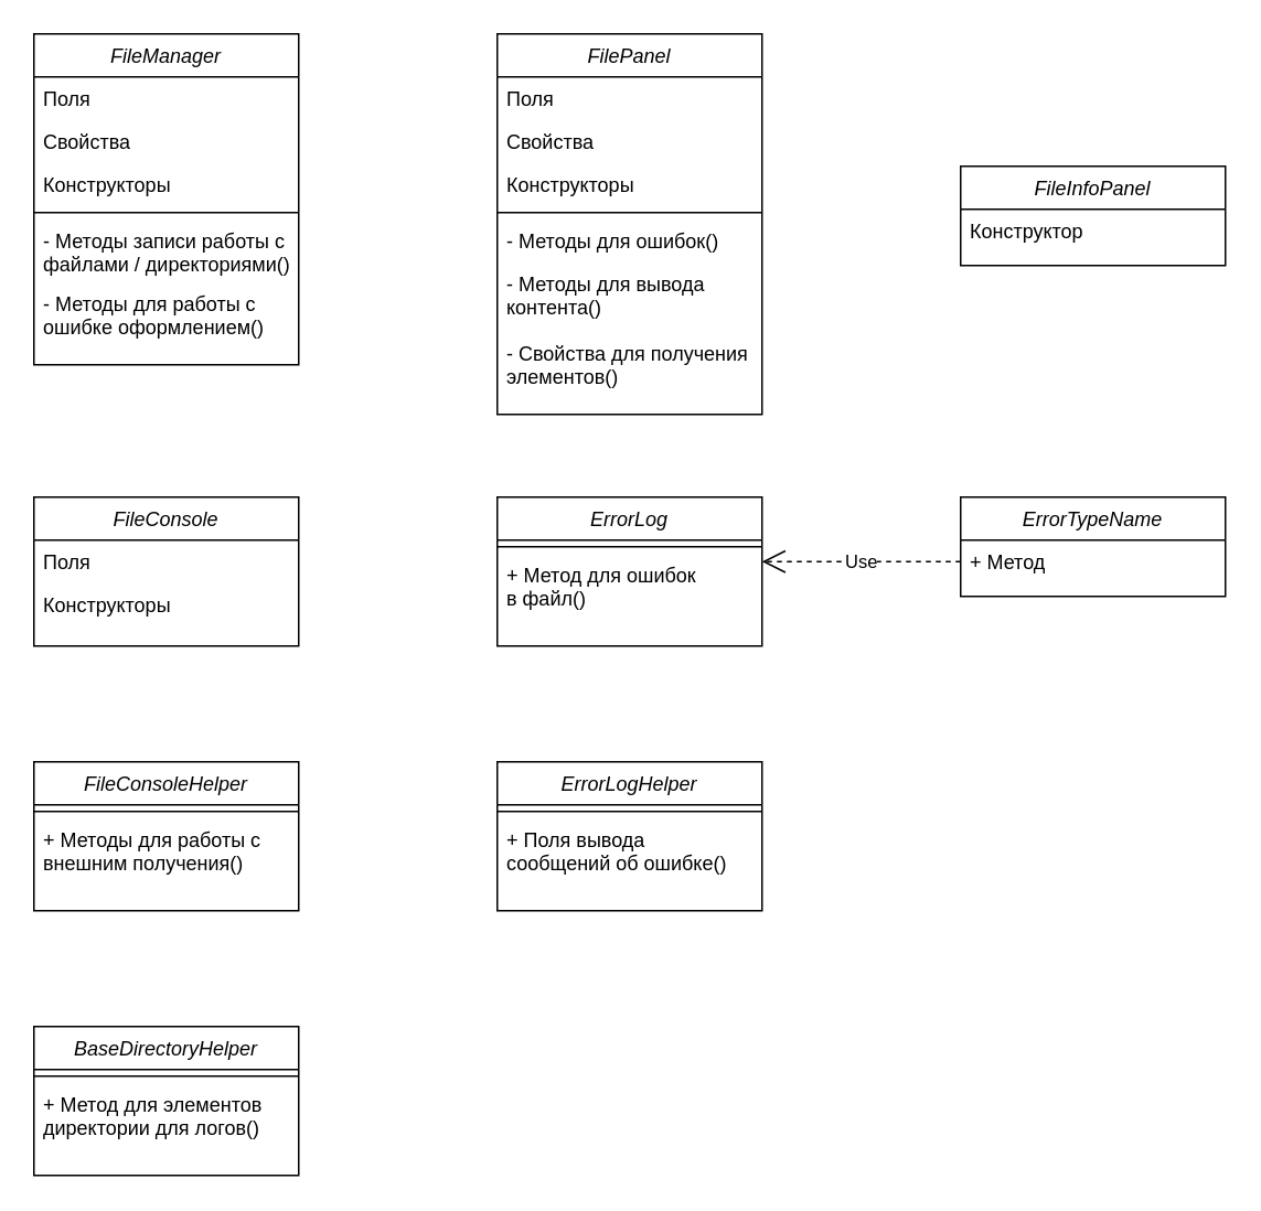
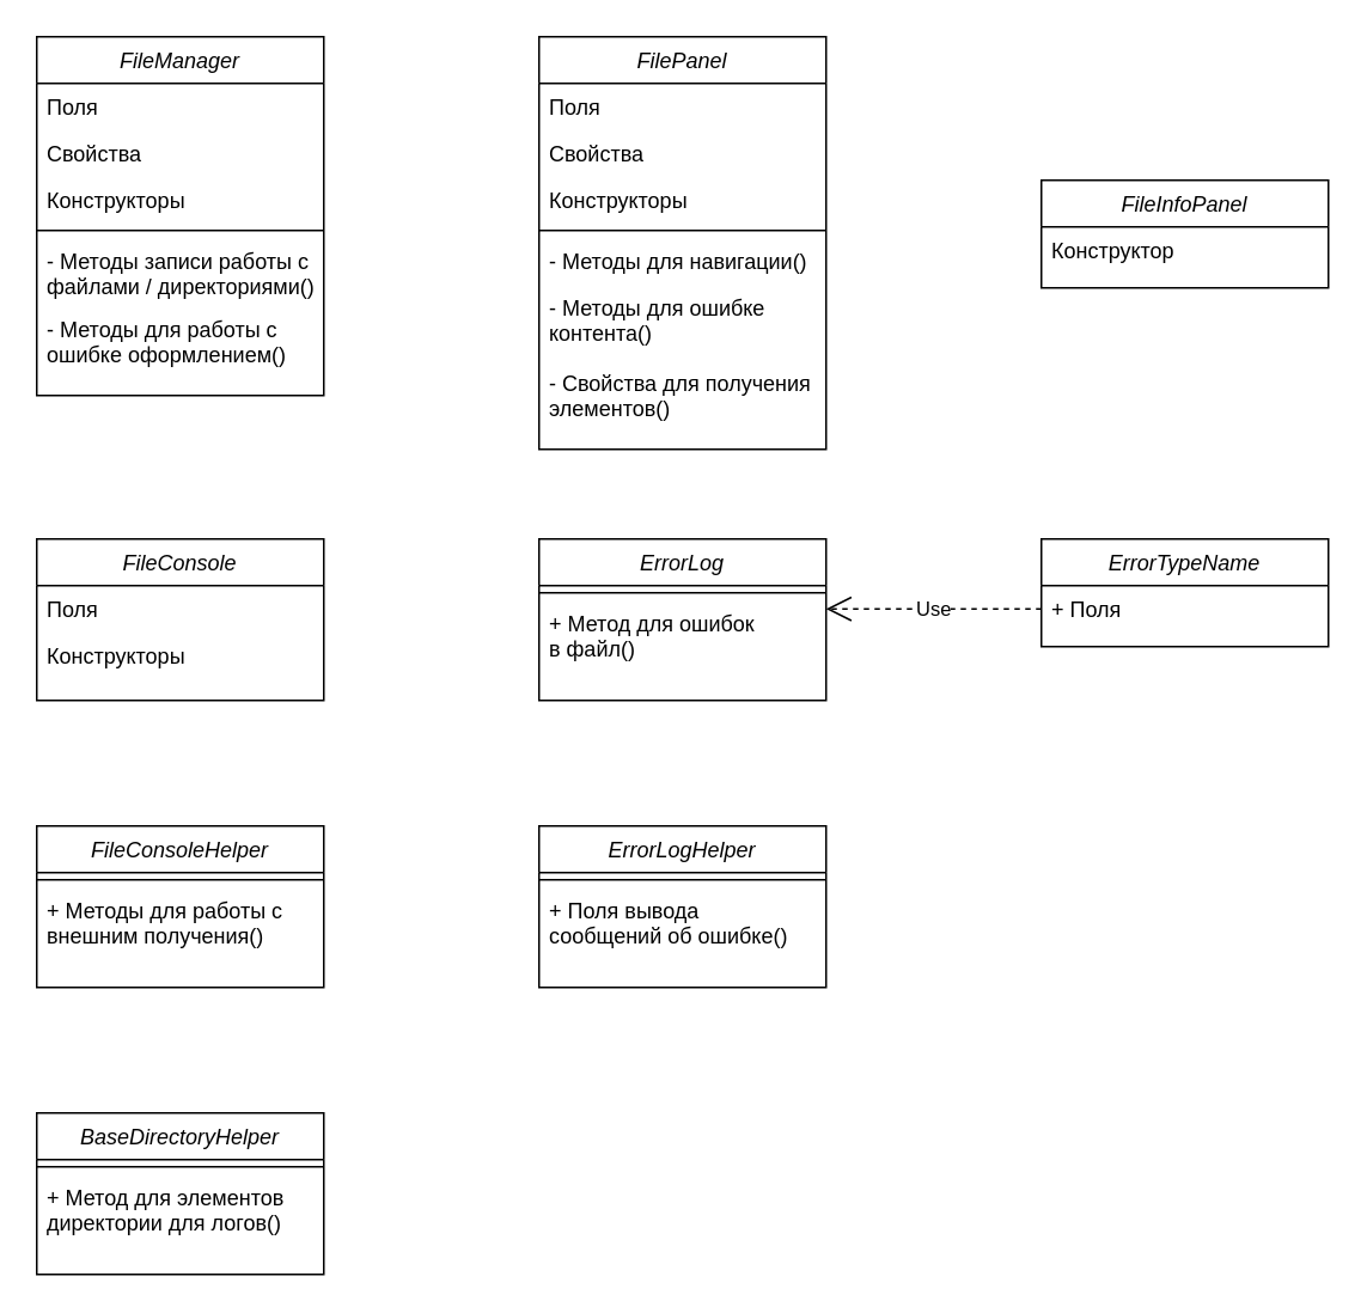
  <mxCell id="0" />
  <mxCell id="1" parent="0" />
  <mxCell id="2" value="FileManager" style="swimlane;fontStyle=2;align=center;verticalAlign=top;childLayout=stackLayout;horizontal=1;startSize=26;horizontalStack=0;resizeParent=1;resizeLast=0;collapsible=1;marginBottom=0;rounded=0;shadow=0;strokeWidth=1;" parent="1" vertex="1"><mxGeometry x="20" y="20" width="160" height="200" as="geometry"><mxRectangle x="230" y="140" width="160" height="26" as="alternateBounds" /></mxGeometry></mxCell>
  <mxCell id="3" value="Поля" style="text;align=left;verticalAlign=top;spacingLeft=4;spacingRight=4;overflow=hidden;rotatable=0;points=[[0,0.5],[1,0.5]];portConstraint=eastwest;" parent="2" vertex="1"><mxGeometry y="26" width="160" height="26" as="geometry" /></mxCell>
  <mxCell id="4" value="Свойства" style="text;align=left;verticalAlign=top;spacingLeft=4;spacingRight=4;overflow=hidden;rotatable=0;points=[[0,0.5],[1,0.5]];portConstraint=eastwest;rounded=0;shadow=0;html=0;" parent="2" vertex="1"><mxGeometry y="52" width="160" height="26" as="geometry" /></mxCell>
  <mxCell id="5" value="Конструкторы" style="text;align=left;verticalAlign=top;spacingLeft=4;spacingRight=4;overflow=hidden;rotatable=0;points=[[0,0.5],[1,0.5]];portConstraint=eastwest;rounded=0;shadow=0;html=0;" parent="2" vertex="1"><mxGeometry y="78" width="160" height="26" as="geometry" /></mxCell>
  <mxCell id="6" value="" style="line;html=1;strokeWidth=1;align=left;verticalAlign=middle;spacingTop=-1;spacingLeft=3;spacingRight=3;rotatable=0;labelPosition=right;points=[];portConstraint=eastwest;" parent="2" vertex="1"><mxGeometry y="104" width="160" height="8" as="geometry" /></mxCell>
  <mxCell id="7" value="- Методы записи работы с&#10;файлами / директориями()" style="text;align=left;verticalAlign=top;spacingLeft=4;spacingRight=4;overflow=hidden;rotatable=0;points=[[0,0.5],[1,0.5]];portConstraint=eastwest;" parent="2" vertex="1"><mxGeometry y="112" width="160" height="38" as="geometry" /></mxCell>
  <mxCell id="8" value="- Методы для работы с&#10;ошибке оформлением()" style="text;align=left;verticalAlign=top;spacingLeft=4;spacingRight=4;overflow=hidden;rotatable=0;points=[[0,0.5],[1,0.5]];portConstraint=eastwest;" vertex="1" parent="2"><mxGeometry y="150" width="160" height="38" as="geometry" /></mxCell>
  <mxCell id="9" value="FilePanel" style="swimlane;fontStyle=2;align=center;verticalAlign=top;childLayout=stackLayout;horizontal=1;startSize=26;horizontalStack=0;resizeParent=1;resizeLast=0;collapsible=1;marginBottom=0;rounded=0;shadow=0;strokeWidth=1;" vertex="1" parent="1"><mxGeometry x="300" y="20" width="160" height="230" as="geometry"><mxRectangle x="230" y="140" width="160" height="26" as="alternateBounds" /></mxGeometry></mxCell>
  <mxCell id="10" value="Поля" style="text;align=left;verticalAlign=top;spacingLeft=4;spacingRight=4;overflow=hidden;rotatable=0;points=[[0,0.5],[1,0.5]];portConstraint=eastwest;" vertex="1" parent="9"><mxGeometry y="26" width="160" height="26" as="geometry" /></mxCell>
  <mxCell id="11" value="Свойства" style="text;align=left;verticalAlign=top;spacingLeft=4;spacingRight=4;overflow=hidden;rotatable=0;points=[[0,0.5],[1,0.5]];portConstraint=eastwest;rounded=0;shadow=0;html=0;" vertex="1" parent="9"><mxGeometry y="52" width="160" height="26" as="geometry" /></mxCell>
  <mxCell id="12" value="Конструкторы" style="text;align=left;verticalAlign=top;spacingLeft=4;spacingRight=4;overflow=hidden;rotatable=0;points=[[0,0.5],[1,0.5]];portConstraint=eastwest;rounded=0;shadow=0;html=0;" vertex="1" parent="9"><mxGeometry y="78" width="160" height="26" as="geometry" /></mxCell>
  <mxCell id="13" value="" style="line;html=1;strokeWidth=1;align=left;verticalAlign=middle;spacingTop=-1;spacingLeft=3;spacingRight=3;rotatable=0;labelPosition=right;points=[];portConstraint=eastwest;" vertex="1" parent="9"><mxGeometry y="104" width="160" height="8" as="geometry" /></mxCell>
- <mxCell id="14" value="- Методы для ошибок()" style="text;align=left;verticalAlign=top;spacingLeft=4;spacingRight=4;overflow=hidden;rotatable=0;points=[[0,0.5],[1,0.5]];portConstraint=eastwest;" vertex="1" parent="9"><mxGeometry y="112" width="160" height="26" as="geometry" /></mxCell>
- <mxCell id="15" value="- Методы для вывода&#10;контента()" style="text;align=left;verticalAlign=top;spacingLeft=4;spacingRight=4;overflow=hidden;rotatable=0;points=[[0,0.5],[1,0.5]];portConstraint=eastwest;" vertex="1" parent="9"><mxGeometry y="138" width="160" height="42" as="geometry" /></mxCell>
+ <mxCell id="14" value="- Методы для навигации()" style="text;align=left;verticalAlign=top;spacingLeft=4;spacingRight=4;overflow=hidden;rotatable=0;points=[[0,0.5],[1,0.5]];portConstraint=eastwest;" vertex="1" parent="9"><mxGeometry y="112" width="160" height="26" as="geometry" /></mxCell>
+ <mxCell id="15" value="- Методы для ошибке&#10;контента()" style="text;align=left;verticalAlign=top;spacingLeft=4;spacingRight=4;overflow=hidden;rotatable=0;points=[[0,0.5],[1,0.5]];portConstraint=eastwest;" vertex="1" parent="9"><mxGeometry y="138" width="160" height="42" as="geometry" /></mxCell>
  <mxCell id="16" value="- Свойства для получения&#10;элементов()" style="text;align=left;verticalAlign=top;spacingLeft=4;spacingRight=4;overflow=hidden;rotatable=0;points=[[0,0.5],[1,0.5]];portConstraint=eastwest;" vertex="1" parent="9"><mxGeometry y="180" width="160" height="40" as="geometry" /></mxCell>
  <mxCell id="17" value="FileInfoPanel" style="swimlane;fontStyle=2;align=center;verticalAlign=top;childLayout=stackLayout;horizontal=1;startSize=26;horizontalStack=0;resizeParent=1;resizeLast=0;collapsible=1;marginBottom=0;rounded=0;shadow=0;strokeWidth=1;" vertex="1" parent="1"><mxGeometry x="580" y="100" width="160" height="60" as="geometry"><mxRectangle x="230" y="140" width="160" height="26" as="alternateBounds" /></mxGeometry></mxCell>
  <mxCell id="18" value="Конструктор" style="text;align=left;verticalAlign=top;spacingLeft=4;spacingRight=4;overflow=hidden;rotatable=0;points=[[0,0.5],[1,0.5]];portConstraint=eastwest;rounded=0;shadow=0;html=0;" vertex="1" parent="17"><mxGeometry y="26" width="160" height="26" as="geometry" /></mxCell>
  <mxCell id="19" value="FileConsole" style="swimlane;fontStyle=2;align=center;verticalAlign=top;childLayout=stackLayout;horizontal=1;startSize=26;horizontalStack=0;resizeParent=1;resizeLast=0;collapsible=1;marginBottom=0;rounded=0;shadow=0;strokeWidth=1;" vertex="1" parent="1"><mxGeometry x="20" y="300" width="160" height="90" as="geometry"><mxRectangle x="230" y="140" width="160" height="26" as="alternateBounds" /></mxGeometry></mxCell>
  <mxCell id="20" value="Поля" style="text;align=left;verticalAlign=top;spacingLeft=4;spacingRight=4;overflow=hidden;rotatable=0;points=[[0,0.5],[1,0.5]];portConstraint=eastwest;" vertex="1" parent="19"><mxGeometry y="26" width="160" height="26" as="geometry" /></mxCell>
  <mxCell id="21" value="Конструкторы" style="text;align=left;verticalAlign=top;spacingLeft=4;spacingRight=4;overflow=hidden;rotatable=0;points=[[0,0.5],[1,0.5]];portConstraint=eastwest;rounded=0;shadow=0;html=0;" vertex="1" parent="19"><mxGeometry y="52" width="160" height="26" as="geometry" /></mxCell>
  <mxCell id="22" value="ErrorLog" style="swimlane;fontStyle=2;align=center;verticalAlign=top;childLayout=stackLayout;horizontal=1;startSize=26;horizontalStack=0;resizeParent=1;resizeLast=0;collapsible=1;marginBottom=0;rounded=0;shadow=0;strokeWidth=1;" vertex="1" parent="1"><mxGeometry x="300" y="300" width="160" height="90" as="geometry"><mxRectangle x="230" y="140" width="160" height="26" as="alternateBounds" /></mxGeometry></mxCell>
  <mxCell id="23" value="" style="line;html=1;strokeWidth=1;align=left;verticalAlign=middle;spacingTop=-1;spacingLeft=3;spacingRight=3;rotatable=0;labelPosition=right;points=[];portConstraint=eastwest;" vertex="1" parent="22"><mxGeometry y="26" width="160" height="8" as="geometry" /></mxCell>
  <mxCell id="24" value="+ Метод для ошибок&#10;в файл()" style="text;align=left;verticalAlign=top;spacingLeft=4;spacingRight=4;overflow=hidden;rotatable=0;points=[[0,0.5],[1,0.5]];portConstraint=eastwest;" vertex="1" parent="22"><mxGeometry y="34" width="160" height="46" as="geometry" /></mxCell>
  <mxCell id="25" value="ErrorTypeName" style="swimlane;fontStyle=2;align=center;verticalAlign=top;childLayout=stackLayout;horizontal=1;startSize=26;horizontalStack=0;resizeParent=1;resizeLast=0;collapsible=1;marginBottom=0;rounded=0;shadow=0;strokeWidth=1;" vertex="1" parent="1"><mxGeometry x="580" y="300" width="160" height="60" as="geometry"><mxRectangle x="230" y="140" width="160" height="26" as="alternateBounds" /></mxGeometry></mxCell>
- <mxCell id="26" value="+ Метод" style="text;align=left;verticalAlign=top;spacingLeft=4;spacingRight=4;overflow=hidden;rotatable=0;points=[[0,0.5],[1,0.5]];portConstraint=eastwest;" vertex="1" parent="25"><mxGeometry y="26" width="160" height="26" as="geometry" /></mxCell>
+ <mxCell id="26" value="+ Поля" style="text;align=left;verticalAlign=top;spacingLeft=4;spacingRight=4;overflow=hidden;rotatable=0;points=[[0,0.5],[1,0.5]];portConstraint=eastwest;" vertex="1" parent="25"><mxGeometry y="26" width="160" height="26" as="geometry" /></mxCell>
  <mxCell id="27" value="Use" style="endArrow=open;endSize=12;dashed=1;html=1;rounded=0;exitX=0;exitY=0.5;exitDx=0;exitDy=0;" edge="1" parent="1" source="26"><mxGeometry width="160" relative="1" as="geometry"><mxPoint x="470" y="440" as="sourcePoint" /><mxPoint x="460" y="339" as="targetPoint" /></mxGeometry></mxCell>
  <mxCell id="28" value="ErrorLogHelper" style="swimlane;fontStyle=2;align=center;verticalAlign=top;childLayout=stackLayout;horizontal=1;startSize=26;horizontalStack=0;resizeParent=1;resizeLast=0;collapsible=1;marginBottom=0;rounded=0;shadow=0;strokeWidth=1;" vertex="1" parent="1"><mxGeometry x="300" y="460" width="160" height="90" as="geometry"><mxRectangle x="230" y="140" width="160" height="26" as="alternateBounds" /></mxGeometry></mxCell>
  <mxCell id="29" value="" style="line;html=1;strokeWidth=1;align=left;verticalAlign=middle;spacingTop=-1;spacingLeft=3;spacingRight=3;rotatable=0;labelPosition=right;points=[];portConstraint=eastwest;" vertex="1" parent="28"><mxGeometry y="26" width="160" height="8" as="geometry" /></mxCell>
  <mxCell id="30" value="+ Поля вывода&#10;сообщений об ошибке()" style="text;align=left;verticalAlign=top;spacingLeft=4;spacingRight=4;overflow=hidden;rotatable=0;points=[[0,0.5],[1,0.5]];portConstraint=eastwest;" vertex="1" parent="28"><mxGeometry y="34" width="160" height="46" as="geometry" /></mxCell>
  <mxCell id="31" value="FileConsoleHelper" style="swimlane;fontStyle=2;align=center;verticalAlign=top;childLayout=stackLayout;horizontal=1;startSize=26;horizontalStack=0;resizeParent=1;resizeLast=0;collapsible=1;marginBottom=0;rounded=0;shadow=0;strokeWidth=1;" vertex="1" parent="1"><mxGeometry x="20" y="460" width="160" height="90" as="geometry"><mxRectangle x="230" y="140" width="160" height="26" as="alternateBounds" /></mxGeometry></mxCell>
  <mxCell id="32" value="" style="line;html=1;strokeWidth=1;align=left;verticalAlign=middle;spacingTop=-1;spacingLeft=3;spacingRight=3;rotatable=0;labelPosition=right;points=[];portConstraint=eastwest;" vertex="1" parent="31"><mxGeometry y="26" width="160" height="8" as="geometry" /></mxCell>
  <mxCell id="33" value="+ Методы для работы с&#10;внешним получения()" style="text;align=left;verticalAlign=top;spacingLeft=4;spacingRight=4;overflow=hidden;rotatable=0;points=[[0,0.5],[1,0.5]];portConstraint=eastwest;" vertex="1" parent="31"><mxGeometry y="34" width="160" height="46" as="geometry" /></mxCell>
  <mxCell id="34" value="BaseDirectoryHelper" style="swimlane;fontStyle=2;align=center;verticalAlign=top;childLayout=stackLayout;horizontal=1;startSize=26;horizontalStack=0;resizeParent=1;resizeLast=0;collapsible=1;marginBottom=0;rounded=0;shadow=0;strokeWidth=1;" vertex="1" parent="1"><mxGeometry x="20" y="620" width="160" height="90" as="geometry"><mxRectangle x="230" y="140" width="160" height="26" as="alternateBounds" /></mxGeometry></mxCell>
  <mxCell id="35" value="" style="line;html=1;strokeWidth=1;align=left;verticalAlign=middle;spacingTop=-1;spacingLeft=3;spacingRight=3;rotatable=0;labelPosition=right;points=[];portConstraint=eastwest;" vertex="1" parent="34"><mxGeometry y="26" width="160" height="8" as="geometry" /></mxCell>
  <mxCell id="36" value="+ Метод для элементов&#10;директории для логов()" style="text;align=left;verticalAlign=top;spacingLeft=4;spacingRight=4;overflow=hidden;rotatable=0;points=[[0,0.5],[1,0.5]];portConstraint=eastwest;" vertex="1" parent="34"><mxGeometry y="34" width="160" height="46" as="geometry" /></mxCell>
